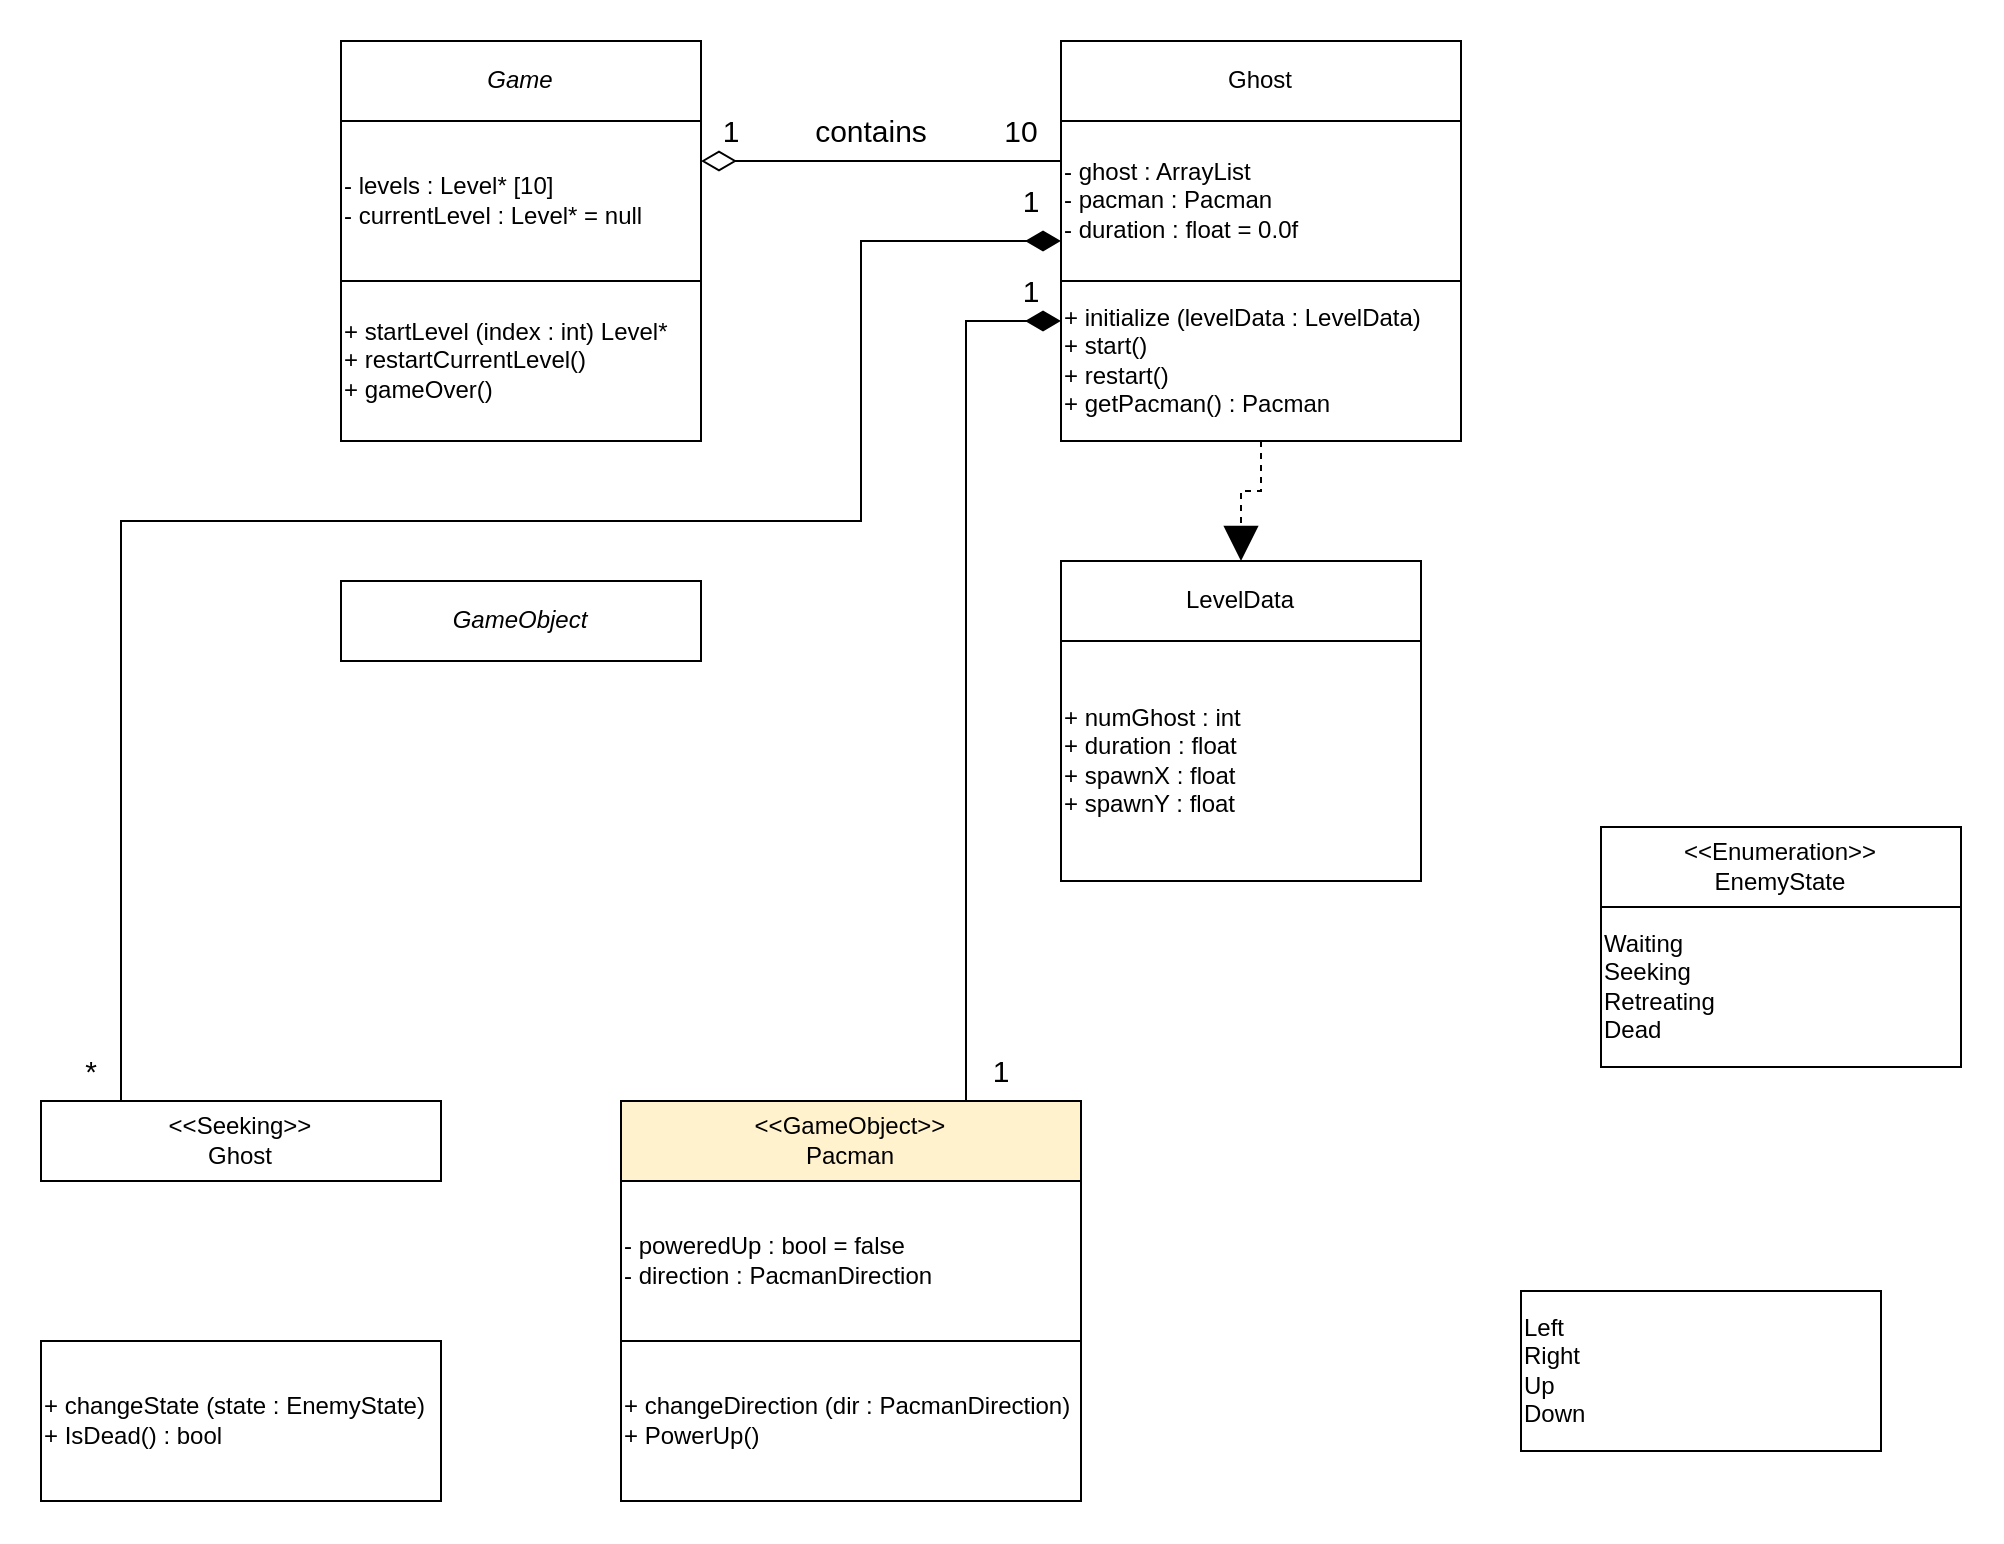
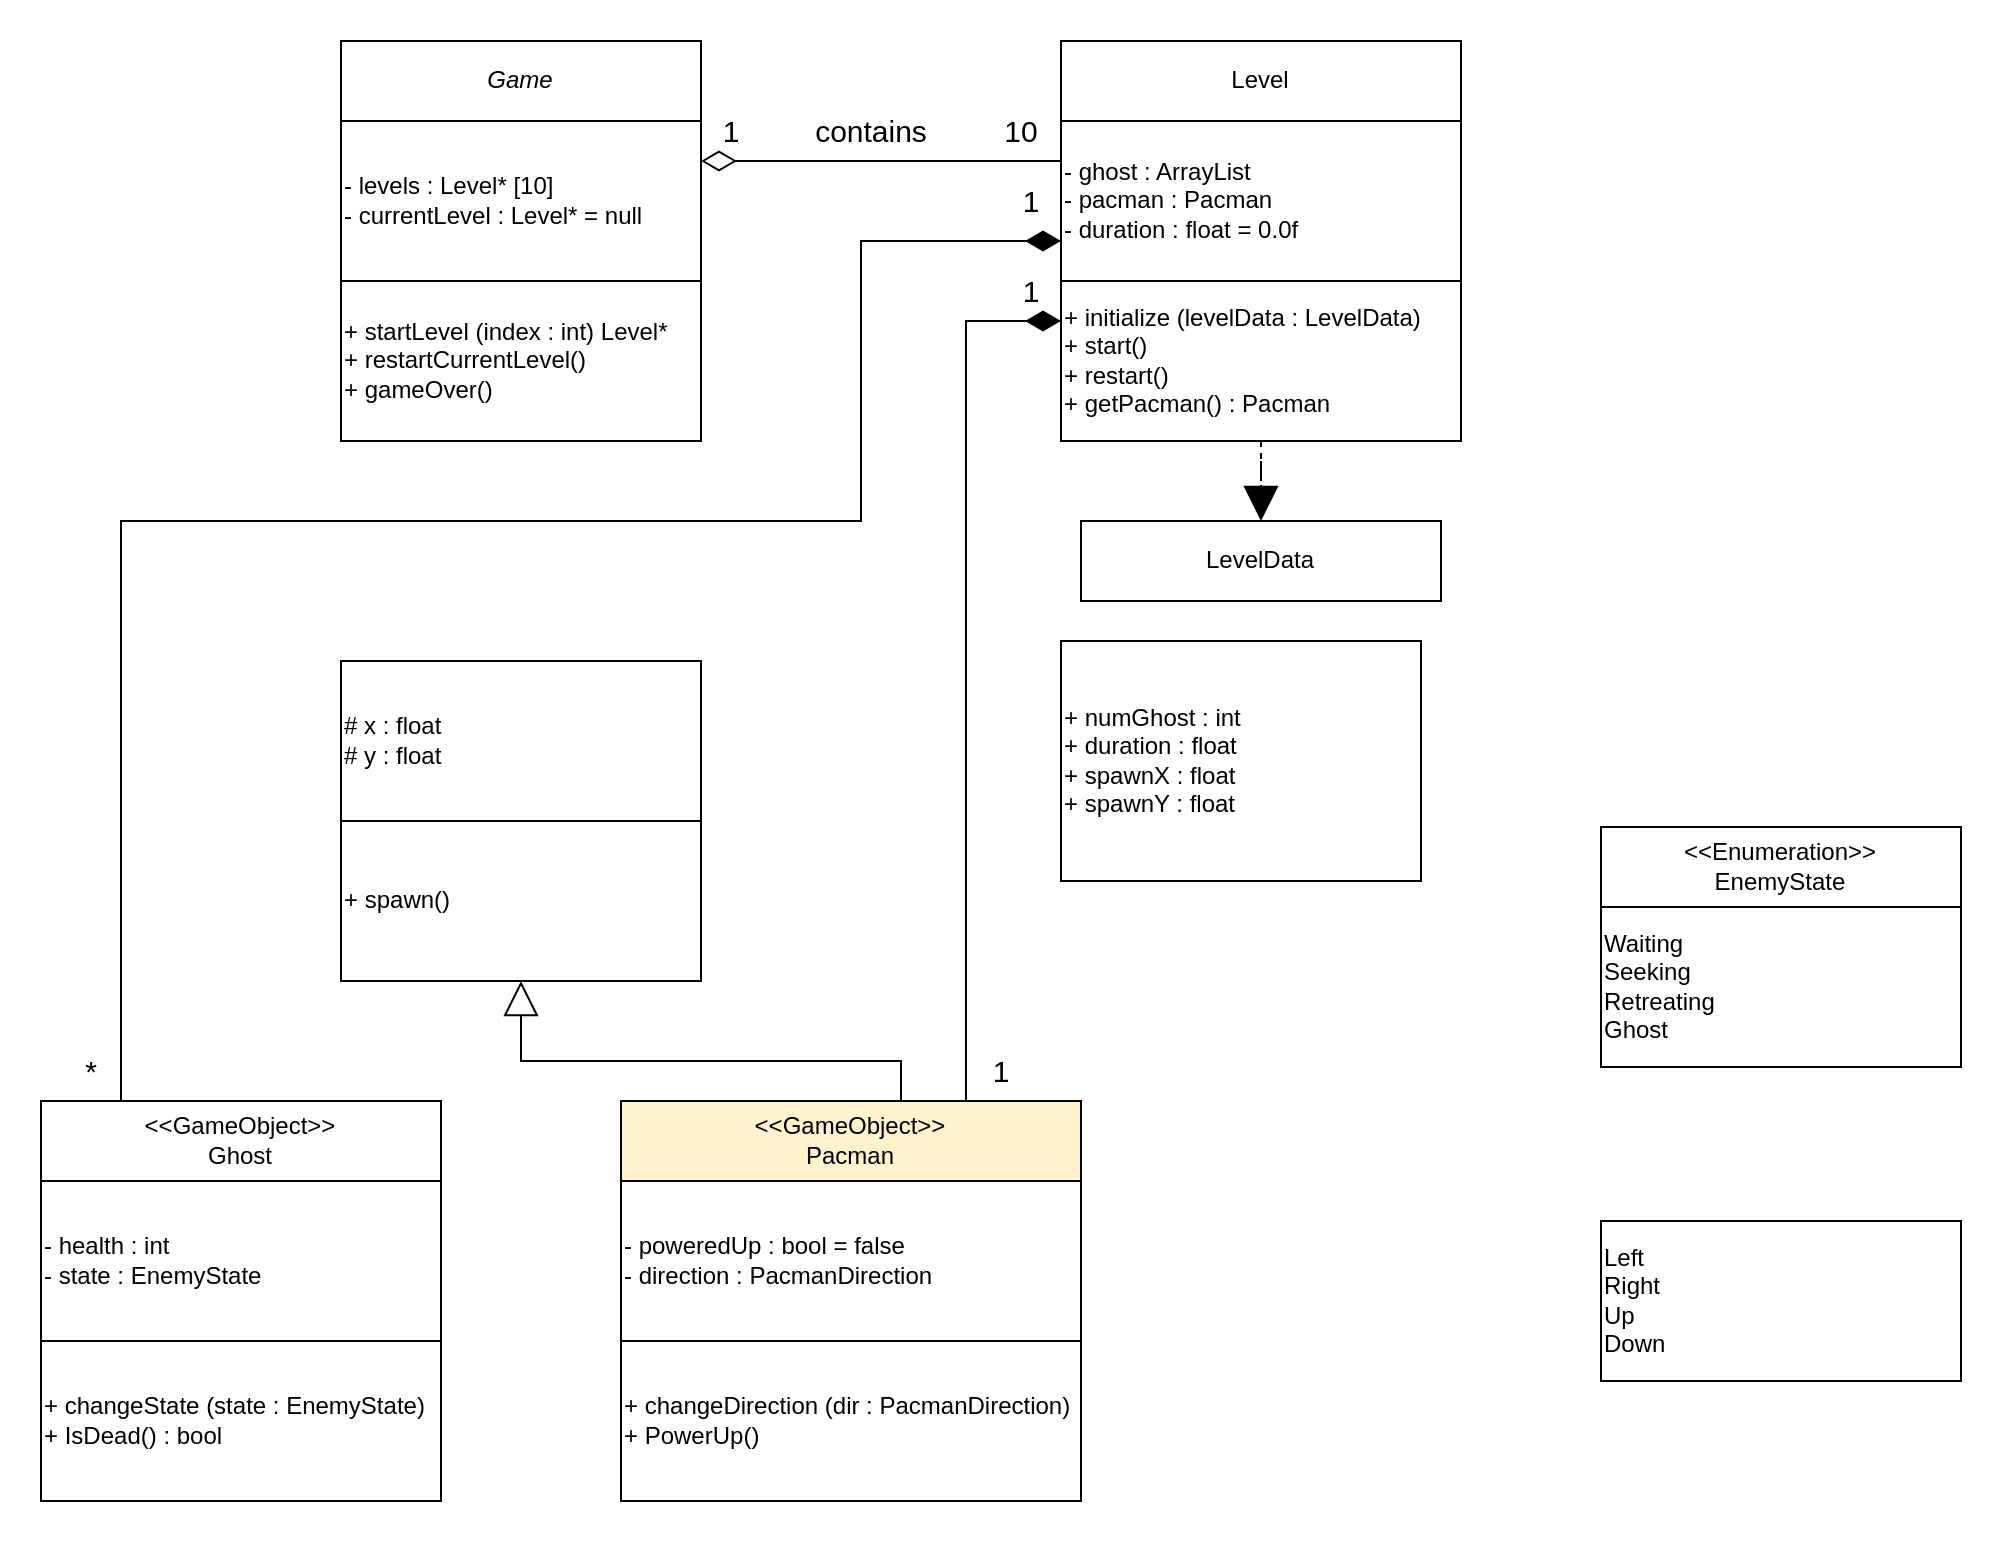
  <mxCell id="0" />
  <mxCell id="1" parent="0" />
  <mxCell id="2" value="&lt;i&gt;Game&lt;/i&gt;" style="rounded=0;whiteSpace=wrap;html=1;" parent="1" vertex="1"><mxGeometry x="170" y="20" width="180" height="40" as="geometry" /></mxCell>
  <mxCell id="3" value="- levels : Level* [10]&lt;div&gt;- currentLevel : Level* = null&lt;/div&gt;" style="rounded=0;whiteSpace=wrap;html=1;align=left;" parent="1" vertex="1"><mxGeometry x="170" y="60" width="180" height="80" as="geometry" /></mxCell>
  <mxCell id="4" value="+ startLevel (index : int) Level*&lt;div&gt;+ restartCurrentLevel()&lt;/div&gt;&lt;div&gt;+ gameOver()&lt;/div&gt;" style="rounded=0;whiteSpace=wrap;html=1;align=left;" parent="1" vertex="1"><mxGeometry x="170" y="140" width="180" height="80" as="geometry" /></mxCell>
  <mxCell id="5" style="edgeStyle=orthogonalEdgeStyle;rounded=0;orthogonalLoop=1;jettySize=auto;html=1;entryX=0.5;entryY=0;entryDx=0;entryDy=0;endSize=15;endArrow=block;endFill=1;dashed=1;" parent="1" source="6" target="14" edge="1"><mxGeometry relative="1" as="geometry" /></mxCell>
  <mxCell id="6" value="+ initialize (levelData : LevelData)&lt;div&gt;+ start()&lt;/div&gt;&lt;div&gt;+ restart()&lt;/div&gt;&lt;div&gt;+ getPacman() : Pacman&lt;/div&gt;" style="rounded=0;whiteSpace=wrap;html=1;align=left;" parent="1" vertex="1"><mxGeometry x="530" y="140" width="200" height="80" as="geometry" /></mxCell>
  <mxCell id="7" style="edgeStyle=orthogonalEdgeStyle;rounded=0;orthogonalLoop=1;jettySize=auto;html=1;exitX=0;exitY=0.25;exitDx=0;exitDy=0;entryX=1;entryY=0.25;entryDx=0;entryDy=0;endArrow=diamondThin;endFill=0;endSize=15;" parent="1" source="8" target="3" edge="1"><mxGeometry relative="1" as="geometry" /></mxCell>
  <mxCell id="8" value="- ghost : ArrayList&lt;div&gt;- pacman : Pacman&lt;/div&gt;&lt;div&gt;- duration : float = 0.0f&lt;/div&gt;" style="rounded=0;whiteSpace=wrap;html=1;align=left;" parent="1" vertex="1"><mxGeometry x="530" y="60" width="200" height="80" as="geometry" /></mxCell>
- <mxCell id="9" value="Ghost" style="rounded=0;whiteSpace=wrap;html=1;" parent="1" vertex="1"><mxGeometry x="530" y="20" width="200" height="40" as="geometry" /></mxCell>
- <mxCell id="12" value="&lt;i&gt;GameObject&lt;/i&gt;" style="rounded=0;whiteSpace=wrap;html=1;" parent="1" vertex="1"><mxGeometry x="170" y="290" width="180" height="40" as="geometry" /></mxCell>
+ <mxCell id="9" value="Level" style="rounded=0;whiteSpace=wrap;html=1;" parent="1" vertex="1"><mxGeometry x="530" y="20" width="200" height="40" as="geometry" /></mxCell>
+ <mxCell id="10" value="+ spawn()" style="rounded=0;whiteSpace=wrap;html=1;align=left;" parent="1" vertex="1"><mxGeometry x="170" y="410" width="180" height="80" as="geometry" /></mxCell>
+ <mxCell id="11" value="# x : float&lt;div&gt;# y : float&lt;/div&gt;" style="rounded=0;whiteSpace=wrap;html=1;align=left;" parent="1" vertex="1"><mxGeometry x="170" y="330" width="180" height="80" as="geometry" /></mxCell>
  <mxCell id="13" value="+ numGhost : int&lt;div&gt;+ duration : float&lt;/div&gt;&lt;div&gt;+ spawnX : float&lt;/div&gt;&lt;div&gt;+ spawnY : float&lt;/div&gt;" style="rounded=0;whiteSpace=wrap;html=1;align=left;" parent="1" vertex="1"><mxGeometry x="530" y="320" width="180" height="120" as="geometry" /></mxCell>
- <mxCell id="14" value="LevelData" style="rounded=0;whiteSpace=wrap;html=1;" parent="1" vertex="1"><mxGeometry x="530" y="280" width="180" height="40" as="geometry" /></mxCell>
- <mxCell id="15" value="Waiting&lt;div&gt;Seeking&lt;/div&gt;&lt;div&gt;Retreating&lt;/div&gt;&lt;div&gt;Dead&lt;/div&gt;" style="rounded=0;whiteSpace=wrap;html=1;align=left;" parent="1" vertex="1"><mxGeometry x="800" y="453" width="180" height="80" as="geometry" /></mxCell>
+ <mxCell id="14" value="LevelData" style="rounded=0;whiteSpace=wrap;html=1;" parent="1" vertex="1"><mxGeometry x="540" y="260" width="180" height="40" as="geometry" /></mxCell>
+ <mxCell id="15" value="Waiting&lt;div&gt;Seeking&lt;/div&gt;&lt;div&gt;Retreating&lt;/div&gt;&lt;div&gt;Ghost&lt;/div&gt;" style="rounded=0;whiteSpace=wrap;html=1;align=left;" parent="1" vertex="1"><mxGeometry x="800" y="453" width="180" height="80" as="geometry" /></mxCell>
  <mxCell id="16" value="&amp;lt;&amp;lt;Enumeration&amp;gt;&amp;gt;&lt;div&gt;EnemyState&lt;/div&gt;" style="rounded=0;whiteSpace=wrap;html=1;" parent="1" vertex="1"><mxGeometry x="800" y="413" width="180" height="40" as="geometry" /></mxCell>
- <mxCell id="17" value="Left&lt;div&gt;Right&lt;/div&gt;&lt;div&gt;Up&lt;/div&gt;&lt;div&gt;Down&lt;/div&gt;" style="rounded=0;whiteSpace=wrap;html=1;align=left;" parent="1" vertex="1"><mxGeometry x="760" y="645" width="180" height="80" as="geometry" /></mxCell>
+ <mxCell id="17" value="Left&lt;div&gt;Right&lt;/div&gt;&lt;div&gt;Up&lt;/div&gt;&lt;div&gt;Down&lt;/div&gt;" style="rounded=0;whiteSpace=wrap;html=1;align=left;" parent="1" vertex="1"><mxGeometry x="800" y="610" width="180" height="80" as="geometry" /></mxCell>
  <mxCell id="18" value="+ changeDirection (dir : PacmanDirection)&lt;div&gt;+ PowerUp()&lt;/div&gt;" style="rounded=0;whiteSpace=wrap;html=1;align=left;" parent="1" vertex="1"><mxGeometry x="310" y="670" width="230" height="80" as="geometry" /></mxCell>
  <mxCell id="19" value="- poweredUp : bool = false&lt;div&gt;- direction : PacmanDirection&lt;/div&gt;" style="rounded=0;whiteSpace=wrap;html=1;align=left;" parent="1" vertex="1"><mxGeometry x="310" y="590" width="230" height="80" as="geometry" /></mxCell>
+ <mxCell id="20" style="edgeStyle=orthogonalEdgeStyle;rounded=0;orthogonalLoop=1;jettySize=auto;html=1;entryX=0.5;entryY=1;entryDx=0;entryDy=0;endArrow=block;endFill=0;endSize=15;" parent="1" source="22" target="10" edge="1"><mxGeometry relative="1" as="geometry"><Array as="points"><mxPoint x="450" y="530" /><mxPoint x="260" y="530" /></Array></mxGeometry></mxCell>
  <mxCell id="21" style="edgeStyle=orthogonalEdgeStyle;rounded=0;orthogonalLoop=1;jettySize=auto;html=1;exitX=0.75;exitY=0;exitDx=0;exitDy=0;entryX=0;entryY=0.25;entryDx=0;entryDy=0;endArrow=diamondThin;endFill=1;endSize=15;" parent="1" source="22" target="6" edge="1"><mxGeometry relative="1" as="geometry" /></mxCell>
  <mxCell id="22" value="&amp;lt;&amp;lt;GameObject&amp;gt;&amp;gt;&lt;div&gt;Pacman&lt;/div&gt;" style="rounded=0;whiteSpace=wrap;html=1;fillColor=#fff2cc;" parent="1" vertex="1"><mxGeometry x="310" y="550" width="230" height="40" as="geometry" /></mxCell>
  <mxCell id="23" value="+ changeState (state : EnemyState)&lt;div&gt;+ IsDead() : bool&lt;/div&gt;" style="rounded=0;whiteSpace=wrap;html=1;align=left;" parent="1" vertex="1"><mxGeometry x="20" y="670" width="200" height="80" as="geometry" /></mxCell>
+ <mxCell id="24" value="- health : int&lt;div&gt;- state : EnemyState&lt;/div&gt;" style="rounded=0;whiteSpace=wrap;html=1;align=left;" parent="1" vertex="1"><mxGeometry x="20" y="590" width="200" height="80" as="geometry" /></mxCell>
  <mxCell id="25" style="edgeStyle=orthogonalEdgeStyle;rounded=0;orthogonalLoop=1;jettySize=auto;html=1;entryX=0;entryY=0.75;entryDx=0;entryDy=0;endArrow=diamondThin;endFill=1;endSize=15;" parent="1" source="26" target="8" edge="1"><mxGeometry relative="1" as="geometry"><Array as="points"><mxPoint x="60" y="260" /><mxPoint x="430" y="260" /><mxPoint x="430" y="120" /></Array></mxGeometry></mxCell>
- <mxCell id="26" value="&amp;lt;&amp;lt;Seeking&amp;gt;&amp;gt;&lt;br&gt;Ghost" style="rounded=0;whiteSpace=wrap;html=1;" parent="1" vertex="1"><mxGeometry x="20" y="550" width="200" height="40" as="geometry" /></mxCell>
+ <mxCell id="26" value="&amp;lt;&amp;lt;GameObject&amp;gt;&amp;gt;&lt;br&gt;Ghost" style="rounded=0;whiteSpace=wrap;html=1;" parent="1" vertex="1"><mxGeometry x="20" y="550" width="200" height="40" as="geometry" /></mxCell>
  <mxCell id="27" value="1" style="text;html=1;align=center;verticalAlign=middle;resizable=0;points=[];autosize=1;strokeColor=none;fillColor=none;fontSize=15;" parent="1" vertex="1"><mxGeometry x="485" y="520" width="30" height="30" as="geometry" /></mxCell>
  <mxCell id="28" value="1" style="text;html=1;align=center;verticalAlign=middle;resizable=0;points=[];autosize=1;strokeColor=none;fillColor=none;fontSize=15;" parent="1" vertex="1"><mxGeometry x="350" y="50" width="30" height="30" as="geometry" /></mxCell>
  <mxCell id="29" value="1" style="text;html=1;align=center;verticalAlign=middle;resizable=0;points=[];autosize=1;strokeColor=none;fillColor=none;fontSize=15;" parent="1" vertex="1"><mxGeometry x="500" y="85" width="30" height="30" as="geometry" /></mxCell>
  <mxCell id="30" value="1" style="text;html=1;align=center;verticalAlign=middle;resizable=0;points=[];autosize=1;strokeColor=none;fillColor=none;fontSize=15;" parent="1" vertex="1"><mxGeometry x="500" y="130" width="30" height="30" as="geometry" /></mxCell>
  <mxCell id="31" value="*" style="text;html=1;align=center;verticalAlign=middle;resizable=0;points=[];autosize=1;strokeColor=none;fillColor=none;fontSize=15;" parent="1" vertex="1"><mxGeometry x="30" y="520" width="30" height="30" as="geometry" /></mxCell>
  <mxCell id="32" value="10" style="text;html=1;align=center;verticalAlign=middle;resizable=0;points=[];autosize=1;strokeColor=none;fillColor=none;fontSize=15;" parent="1" vertex="1"><mxGeometry x="490" y="50" width="40" height="30" as="geometry" /></mxCell>
  <mxCell id="33" value="contains" style="text;html=1;align=center;verticalAlign=middle;resizable=0;points=[];autosize=1;strokeColor=none;fillColor=none;fontSize=15;" parent="1" vertex="1"><mxGeometry x="394.5" y="50" width="80" height="30" as="geometry" /></mxCell>
